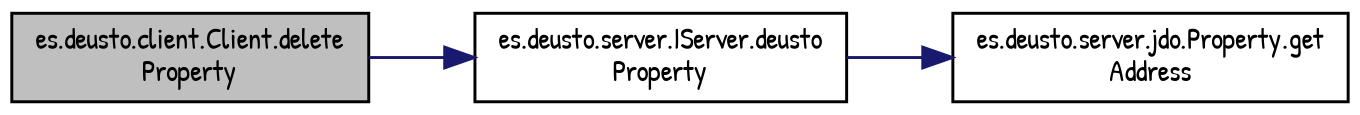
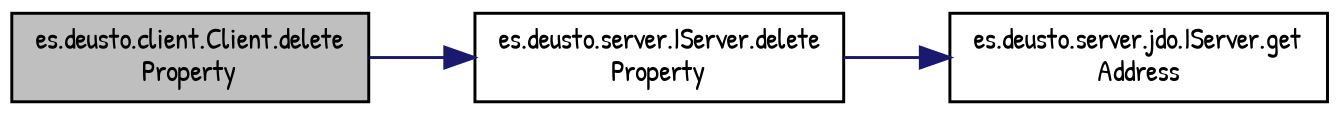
  digraph {
    fontname="Patrick Hand"
    rankdir=LR
    node [color=black fillcolor=white fontname="Patrick Hand" fontsize=10 shape=record style=filled]
    edge [color=midnightblue fontname="Patrick Hand" fontsize=10 labelfontname=Helvetica labelfontsize=10 style=solid]
    n1 [fillcolor=grey75 fontcolor=black height=0.2 label="es.deusto.client.Client.delete\lProperty" width=0.4]
-   n2 [height=0.2 label="es.deusto.server.IServer.deusto\lProperty" width=0.4]
-   n3 [height=0.2 label="es.deusto.server.jdo.Property.get\lAddress" width=0.4]
+   n2 [height=0.2 label="es.deusto.server.IServer.delete\lProperty" width=0.4]
+   n3 [height=0.2 label="es.deusto.server.jdo.IServer.get\lAddress" width=0.4]
    n1 -> n2
    n2 -> n3
  }
